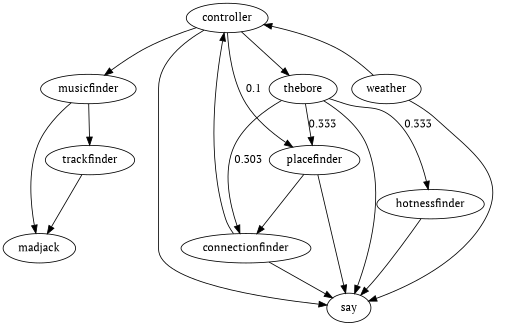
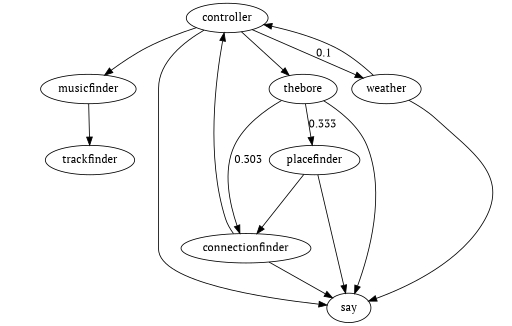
  digraph {
    fontname="PT Serif"
    node [fontname="PT Serif"]
    edge [fontname="PT Serif"]
    controller
    musicfinder
    thebore
    weather
    say
    trackfinder
-   madjack
-   hotnessfinder
    placefinder
    connectionfinder
    controller -> musicfinder
    controller -> thebore
-   controller -> placefinder [label=0.1]
+   controller -> weather [label=0.1]
    controller -> say
    musicfinder -> trackfinder
-   musicfinder -> madjack
    thebore -> say
-   thebore -> hotnessfinder [label=0.333]
    thebore -> placefinder [label=0.333]
    thebore -> connectionfinder [label=0.303]
    weather -> controller
    weather -> say
-   trackfinder -> madjack
-   hotnessfinder -> say
    placefinder -> say
    placefinder -> connectionfinder
    connectionfinder -> controller
    connectionfinder -> say
  }
